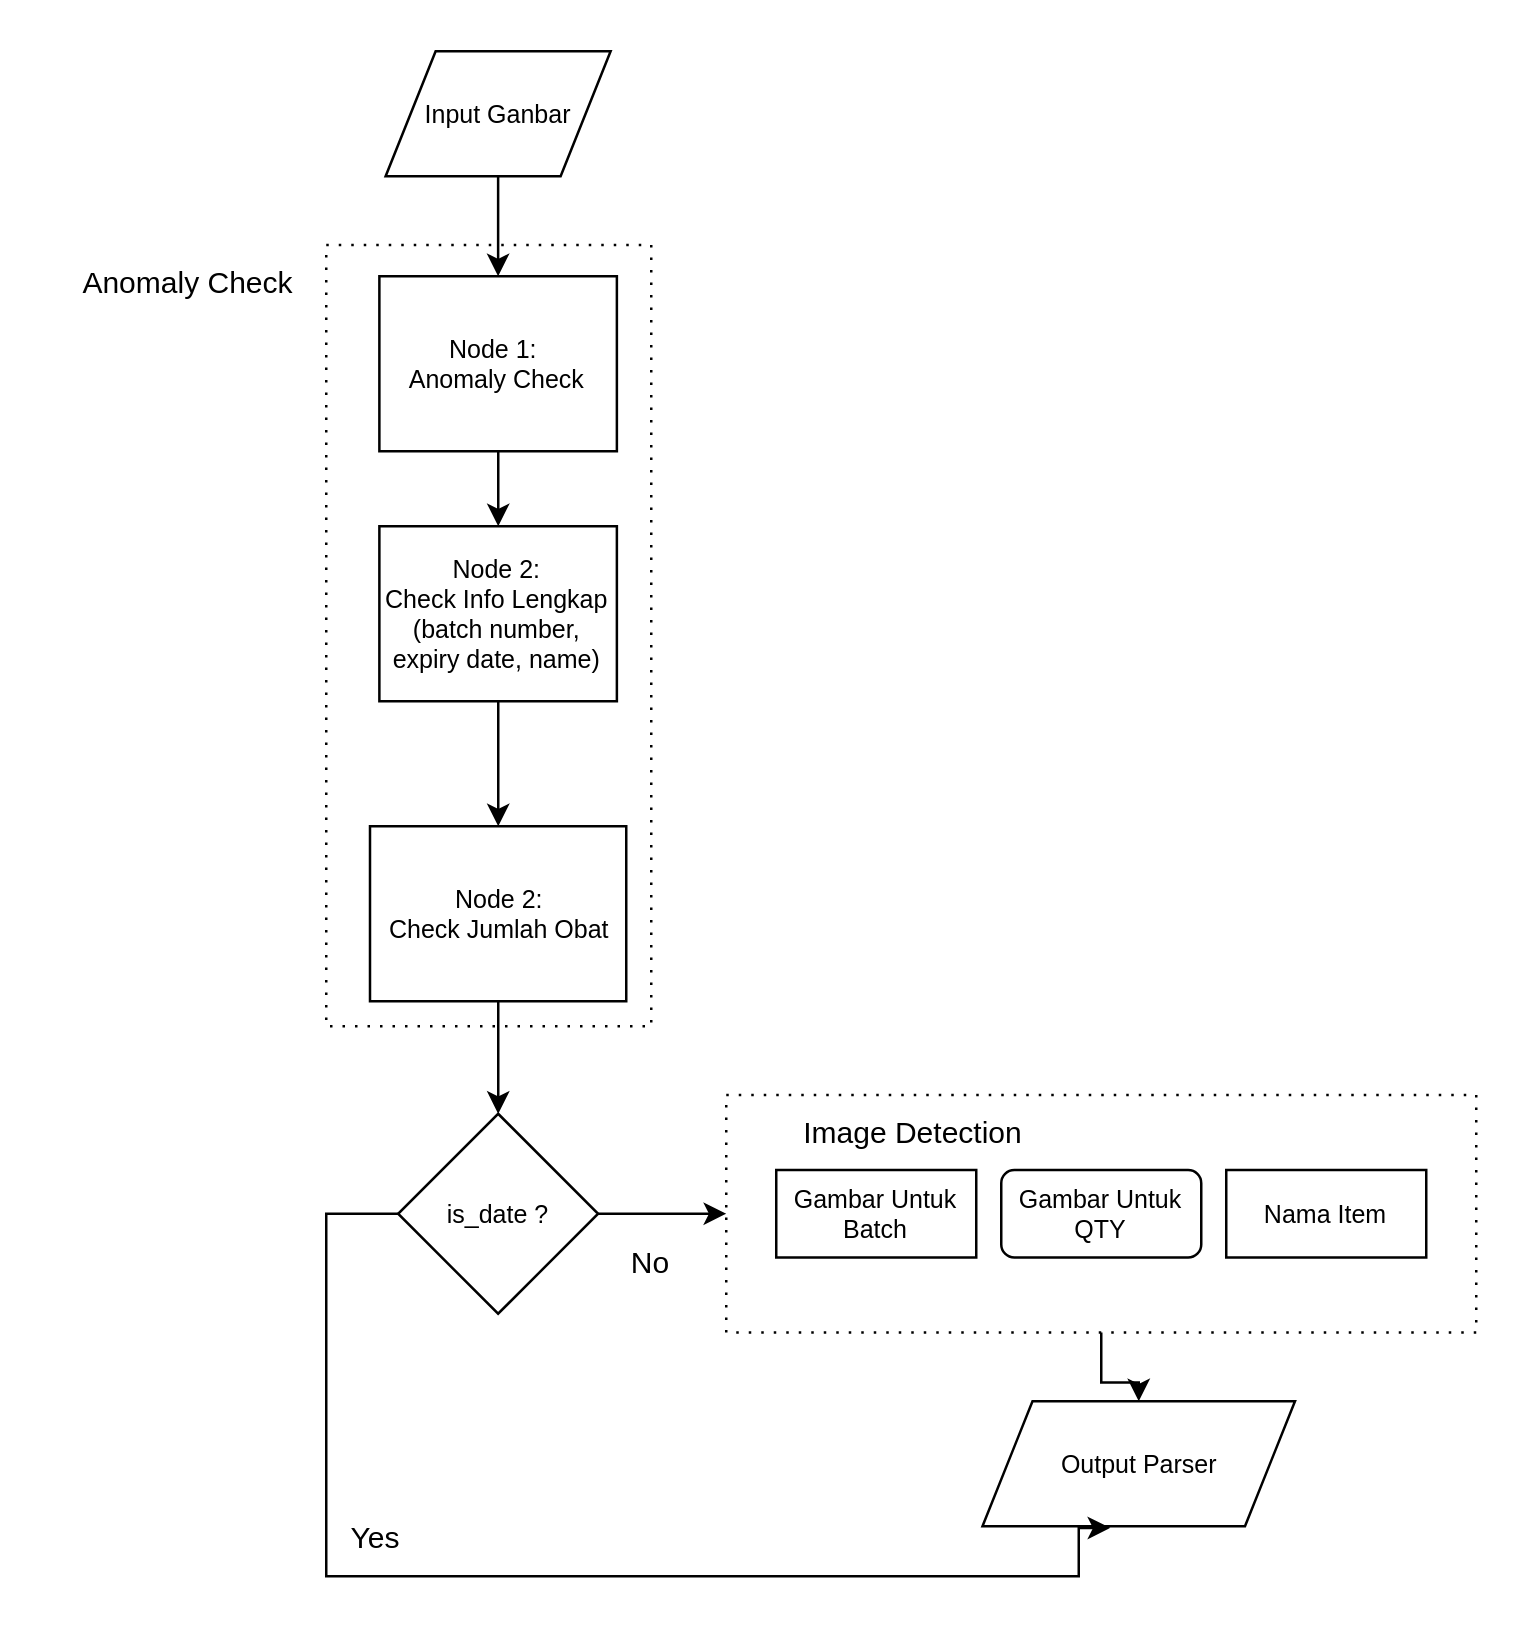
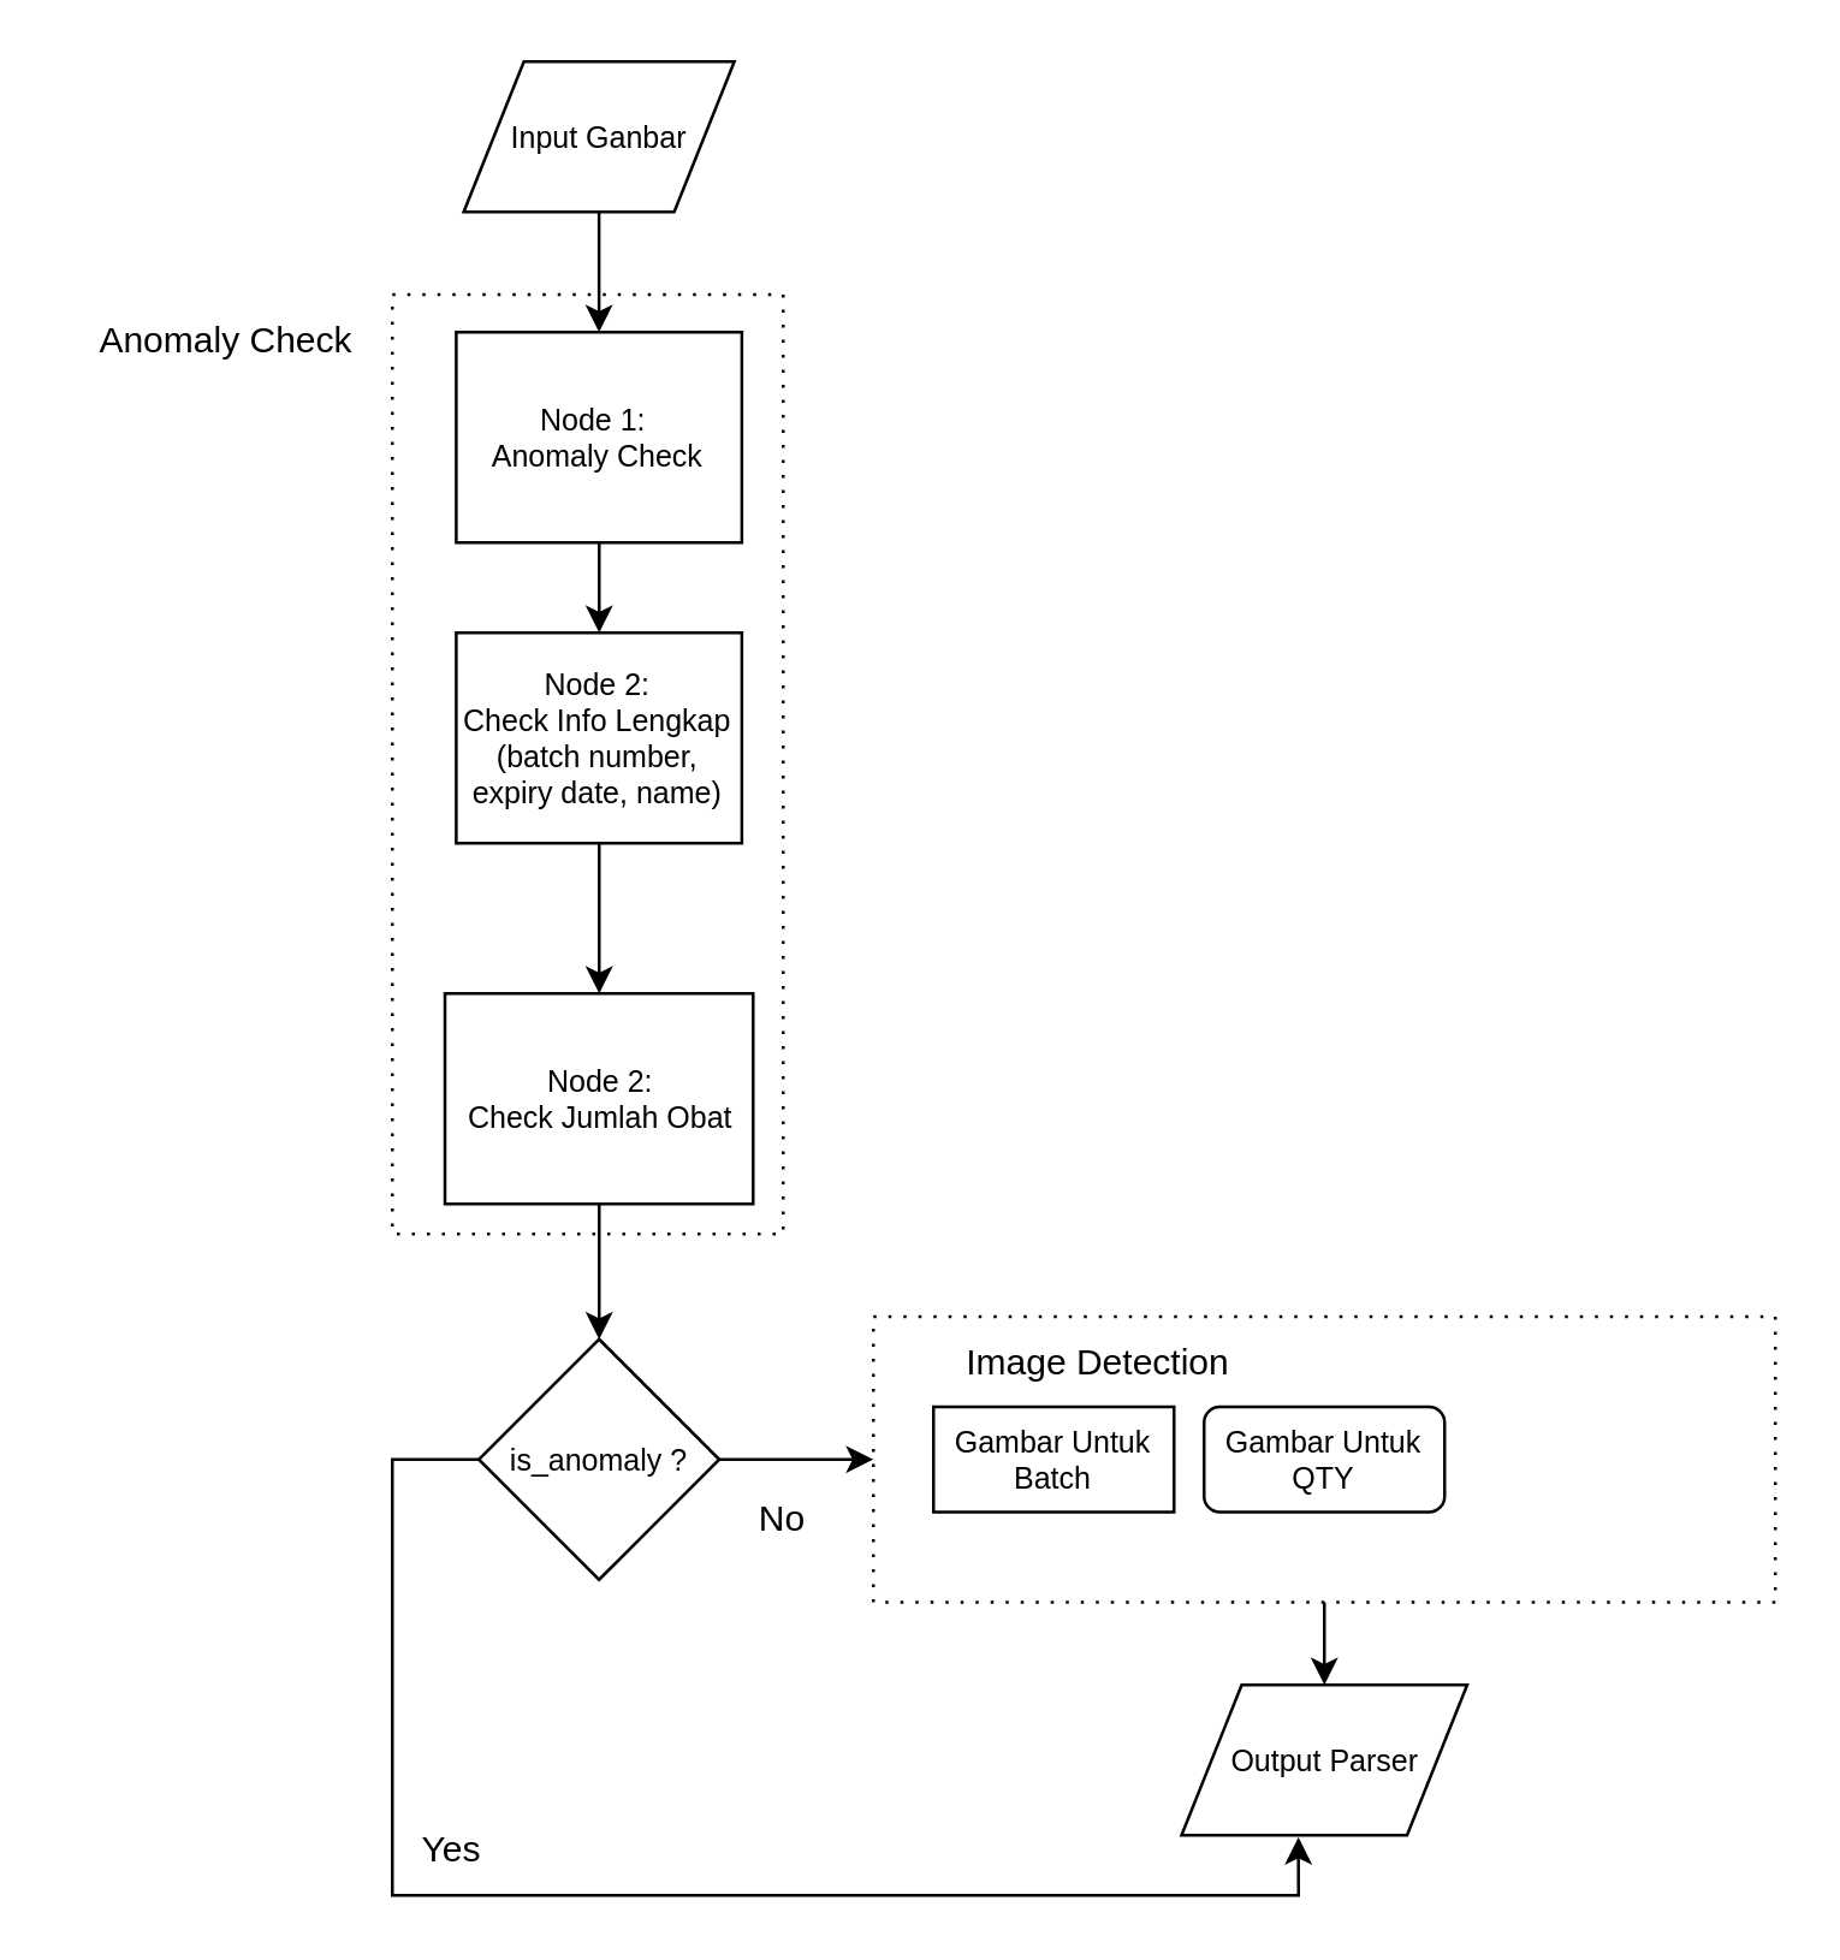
  <mxCell id="0" />
  <mxCell id="1" parent="0" />
  <mxCell id="2" value="" style="edgeStyle=orthogonalEdgeStyle;rounded=0;orthogonalLoop=1;jettySize=auto;html=1;" edge="1" parent="1" source="3" target="5"><mxGeometry relative="1" as="geometry" /></mxCell>
  <mxCell id="3" value="Input Ganbar" style="shape=parallelogram;perimeter=parallelogramPerimeter;whiteSpace=wrap;html=1;fixedSize=1;fontSize=10;" vertex="1" parent="1"><mxGeometry x="153.75" y="20" width="90" height="50" as="geometry" /></mxCell>
  <mxCell id="4" value="" style="edgeStyle=orthogonalEdgeStyle;rounded=0;orthogonalLoop=1;jettySize=auto;html=1;" edge="1" parent="1" source="5" target="7"><mxGeometry relative="1" as="geometry" /></mxCell>
  <mxCell id="5" value="Node 1:&amp;nbsp;&lt;div&gt;Anomaly Check&lt;/div&gt;" style="rounded=0;whiteSpace=wrap;html=1;fontSize=10;" vertex="1" parent="1"><mxGeometry x="151.25" y="110" width="95" height="70" as="geometry" /></mxCell>
  <mxCell id="6" value="" style="edgeStyle=orthogonalEdgeStyle;rounded=0;orthogonalLoop=1;jettySize=auto;html=1;" edge="1" parent="1" source="7" target="9"><mxGeometry relative="1" as="geometry" /></mxCell>
  <mxCell id="7" value="Node 2:&lt;div&gt;Check Info Lengkap (batch number, expiry date, name)&lt;/div&gt;" style="rounded=0;whiteSpace=wrap;html=1;fontSize=10;" vertex="1" parent="1"><mxGeometry x="151.25" y="210" width="95" height="70" as="geometry" /></mxCell>
  <mxCell id="8" value="" style="edgeStyle=orthogonalEdgeStyle;rounded=0;orthogonalLoop=1;jettySize=auto;html=1;" edge="1" parent="1" source="9" target="11"><mxGeometry relative="1" as="geometry" /></mxCell>
  <mxCell id="9" value="Node 2:&lt;div&gt;Check Jumlah Obat&lt;/div&gt;" style="rounded=0;whiteSpace=wrap;html=1;fontSize=10;" vertex="1" parent="1"><mxGeometry x="147.5" y="330" width="102.5" height="70" as="geometry" /></mxCell>
  <mxCell id="10" value="" style="edgeStyle=orthogonalEdgeStyle;rounded=0;orthogonalLoop=1;jettySize=auto;html=1;" edge="1" parent="1" source="11" target="16"><mxGeometry relative="1" as="geometry" /></mxCell>
- <mxCell id="11" value="&lt;font style=&quot;font-size: 10px;&quot;&gt;is_date ?&lt;/font&gt;" style="rhombus;whiteSpace=wrap;html=1;" vertex="1" parent="1"><mxGeometry x="158.75" y="445" width="80" height="80" as="geometry" /></mxCell>
+ <mxCell id="11" value="&lt;font style=&quot;font-size: 10px;&quot;&gt;is_anomaly ?&lt;/font&gt;" style="rhombus;whiteSpace=wrap;html=1;" vertex="1" parent="1"><mxGeometry x="158.75" y="445" width="80" height="80" as="geometry" /></mxCell>
  <mxCell id="12" value="Gambar Untuk Batch" style="rounded=0;whiteSpace=wrap;html=1;fontSize=10;" vertex="1" parent="1"><mxGeometry x="310" y="467.5" width="80" height="35" as="geometry" /></mxCell>
  <mxCell id="13" value="Gambar Untuk QTY" style="whiteSpace=wrap;html=1;fontSize=10;rounded=1;" vertex="1" parent="1"><mxGeometry x="400" y="467.5" width="80" height="35" as="geometry" /></mxCell>
- <mxCell id="14" value="Nama Item" style="rounded=0;whiteSpace=wrap;html=1;fontSize=10;" vertex="1" parent="1"><mxGeometry x="490" y="467.5" width="80" height="35" as="geometry" /></mxCell>
  <mxCell id="15" value="" style="edgeStyle=orthogonalEdgeStyle;rounded=0;orthogonalLoop=1;jettySize=auto;html=1;" edge="1" parent="1" source="16" target="21"><mxGeometry relative="1" as="geometry" /></mxCell>
  <mxCell id="16" value="" style="rounded=0;whiteSpace=wrap;html=1;fillColor=none;dashed=1;dashPattern=1 4;" vertex="1" parent="1"><mxGeometry x="290" y="437.5" width="300" height="95" as="geometry" /></mxCell>
  <mxCell id="17" value="Image Detection" style="text;html=1;align=center;verticalAlign=middle;whiteSpace=wrap;rounded=0;" vertex="1" parent="1"><mxGeometry x="310" y="437.5" width="110" height="30" as="geometry" /></mxCell>
  <mxCell id="18" value="" style="rounded=0;whiteSpace=wrap;html=1;fillColor=none;dashed=1;dashPattern=1 4;" vertex="1" parent="1"><mxGeometry x="130" y="97.5" width="130" height="312.5" as="geometry" /></mxCell>
  <mxCell id="19" value="Anomaly Check" style="text;html=1;align=center;verticalAlign=middle;whiteSpace=wrap;rounded=0;" vertex="1" parent="1"><mxGeometry x="20" y="97.5" width="110" height="30" as="geometry" /></mxCell>
  <mxCell id="20" value="No" style="text;html=1;align=center;verticalAlign=middle;whiteSpace=wrap;rounded=0;" vertex="1" parent="1"><mxGeometry x="230" y="490" width="60" height="30" as="geometry" /></mxCell>
- <mxCell id="21" value="Output Parser" style="shape=parallelogram;perimeter=parallelogramPerimeter;whiteSpace=wrap;html=1;fixedSize=1;fontSize=10;" vertex="1" parent="1"><mxGeometry x="392.5" y="560" width="125" height="50" as="geometry" /></mxCell>
+ <mxCell id="21" value="Output Parser" style="shape=parallelogram;perimeter=parallelogramPerimeter;whiteSpace=wrap;html=1;fixedSize=1;fontSize=10;" vertex="1" parent="1"><mxGeometry x="392.5" y="560" width="95" height="50" as="geometry" /></mxCell>
  <mxCell id="22" style="edgeStyle=orthogonalEdgeStyle;rounded=0;orthogonalLoop=1;jettySize=auto;html=1;entryX=0.409;entryY=1.013;entryDx=0;entryDy=0;entryPerimeter=0;" edge="1" parent="1" source="11" target="21"><mxGeometry relative="1" as="geometry"><Array as="points"><mxPoint x="130" y="485" /><mxPoint x="130" y="630" /><mxPoint x="431" y="630" /></Array></mxGeometry></mxCell>
  <mxCell id="23" value="Yes" style="text;html=1;align=center;verticalAlign=middle;whiteSpace=wrap;rounded=0;" vertex="1" parent="1"><mxGeometry x="120" y="600" width="60" height="30" as="geometry" /></mxCell>
